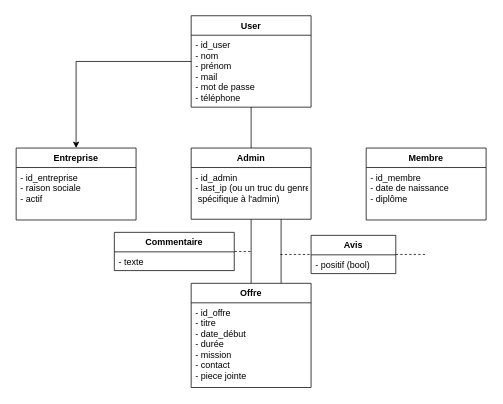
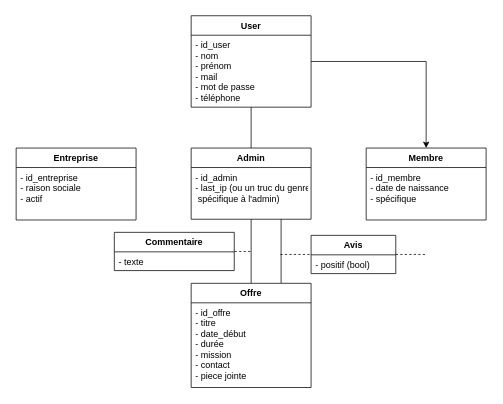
  <mxCell id="0" />
  <mxCell id="1" parent="0" />
- <mxCell id="2" value="" style="edgeStyle=orthogonalEdgeStyle;rounded=0;orthogonalLoop=1;jettySize=auto;html=1;" edge="1" parent="1" source="5" target="13"><mxGeometry relative="1" as="geometry" /></mxCell>
+ <mxCell id="3" value="" style="edgeStyle=orthogonalEdgeStyle;rounded=0;orthogonalLoop=1;jettySize=auto;html=1;" edge="1" parent="1" source="5" target="11"><mxGeometry relative="1" as="geometry" /></mxCell>
  <mxCell id="4" value="" style="edgeStyle=orthogonalEdgeStyle;rounded=0;orthogonalLoop=1;jettySize=auto;html=1;endArrow=none;" edge="1" parent="1" source="5" target="9"><mxGeometry relative="1" as="geometry" /></mxCell>
  <mxCell id="5" value="User" style="swimlane;fontStyle=1;align=center;verticalAlign=top;childLayout=stackLayout;horizontal=1;startSize=26;horizontalStack=0;resizeParent=1;resizeParentMax=0;resizeLast=0;collapsible=1;marginBottom=0;" parent="1" vertex="1"><mxGeometry x="254" y="20.5" width="160" height="122" as="geometry"><mxRectangle x="407" y="131.5" width="53" height="26" as="alternateBounds" /></mxGeometry></mxCell>
  <mxCell id="6" value="- id_user&#10;- nom&#10;- prénom&#10;- mail&#10;- mot de passe&#10;- téléphone" style="text;strokeColor=none;fillColor=none;align=left;verticalAlign=top;spacingLeft=4;spacingRight=4;overflow=hidden;rotatable=0;points=[[0,0.5],[1,0.5]];portConstraint=eastwest;" parent="5" vertex="1"><mxGeometry y="26" width="160" height="96" as="geometry" /></mxCell>
  <mxCell id="7" style="edgeStyle=orthogonalEdgeStyle;rounded=0;orthogonalLoop=1;jettySize=auto;html=1;entryX=0.5;entryY=0;entryDx=0;entryDy=0;endArrow=none;endFill=0;exitX=0.5;exitY=1;exitDx=0;exitDy=0;" edge="1" parent="1" source="9" target="15"><mxGeometry relative="1" as="geometry"><mxPoint x="334" y="275" as="sourcePoint" /></mxGeometry></mxCell>
  <mxCell id="8" style="edgeStyle=orthogonalEdgeStyle;rounded=0;orthogonalLoop=1;jettySize=auto;html=1;entryX=0.75;entryY=0;entryDx=0;entryDy=0;endArrow=none;endFill=0;exitX=0.75;exitY=1;exitDx=0;exitDy=0;" edge="1" parent="1" source="9" target="15"><mxGeometry relative="1" as="geometry"><mxPoint x="374" y="302" as="sourcePoint" /></mxGeometry></mxCell>
  <mxCell id="9" value="Admin" style="swimlane;fontStyle=1;align=center;verticalAlign=top;childLayout=stackLayout;horizontal=1;startSize=26;horizontalStack=0;resizeParent=1;resizeParentMax=0;resizeLast=0;collapsible=1;marginBottom=0;" vertex="1" parent="1"><mxGeometry x="254" y="197" width="160" height="95" as="geometry"><mxRectangle x="407" y="308" width="53" height="26" as="alternateBounds" /></mxGeometry></mxCell>
  <mxCell id="10" value="- id_admin&#10;- last_ip (ou un truc du genre&#10; spécifique à l'admin)&#10;" style="text;strokeColor=none;fillColor=none;align=left;verticalAlign=top;spacingLeft=4;spacingRight=4;overflow=hidden;rotatable=0;points=[[0,0.5],[1,0.5]];portConstraint=eastwest;" vertex="1" parent="9"><mxGeometry y="26" width="160" height="69" as="geometry" /></mxCell>
  <mxCell id="11" value="Membre" style="swimlane;fontStyle=1;align=center;verticalAlign=top;childLayout=stackLayout;horizontal=1;startSize=26;horizontalStack=0;resizeParent=1;resizeParentMax=0;resizeLast=0;collapsible=1;marginBottom=0;" vertex="1" parent="1"><mxGeometry x="487.5" y="197" width="160" height="96" as="geometry"><mxRectangle x="640.5" y="308" width="53" height="26" as="alternateBounds" /></mxGeometry></mxCell>
- <mxCell id="12" value="- id_membre&#10;- date de naissance&#10;- diplôme" style="text;strokeColor=none;fillColor=none;align=left;verticalAlign=top;spacingLeft=4;spacingRight=4;overflow=hidden;rotatable=0;points=[[0,0.5],[1,0.5]];portConstraint=eastwest;" vertex="1" parent="11"><mxGeometry y="26" width="160" height="70" as="geometry" /></mxCell>
+ <mxCell id="12" value="- id_membre&#10;- date de naissance&#10;- spécifique" style="text;strokeColor=none;fillColor=none;align=left;verticalAlign=top;spacingLeft=4;spacingRight=4;overflow=hidden;rotatable=0;points=[[0,0.5],[1,0.5]];portConstraint=eastwest;" vertex="1" parent="11"><mxGeometry y="26" width="160" height="70" as="geometry" /></mxCell>
  <mxCell id="13" value="Entreprise" style="swimlane;fontStyle=1;align=center;verticalAlign=top;childLayout=stackLayout;horizontal=1;startSize=26;horizontalStack=0;resizeParent=1;resizeParentMax=0;resizeLast=0;collapsible=1;marginBottom=0;" vertex="1" parent="1"><mxGeometry x="20.5" y="197" width="160" height="96" as="geometry"><mxRectangle x="173.5" y="308" width="53" height="26" as="alternateBounds" /></mxGeometry></mxCell>
  <mxCell id="14" value="- id_entreprise&#10;- raison sociale&#10;- actif" style="text;strokeColor=none;fillColor=none;align=left;verticalAlign=top;spacingLeft=4;spacingRight=4;overflow=hidden;rotatable=0;points=[[0,0.5],[1,0.5]];portConstraint=eastwest;fontStyle=0" vertex="1" parent="13"><mxGeometry y="26" width="160" height="70" as="geometry" /></mxCell>
  <mxCell id="15" value="Offre" style="swimlane;fontStyle=1;align=center;verticalAlign=top;childLayout=stackLayout;horizontal=1;startSize=26;horizontalStack=0;resizeParent=1;resizeParentMax=0;resizeLast=0;collapsible=1;marginBottom=0;" vertex="1" parent="1"><mxGeometry x="254" y="377.5" width="160" height="139" as="geometry"><mxRectangle x="407" y="488.5" width="53" height="26" as="alternateBounds" /></mxGeometry></mxCell>
  <mxCell id="16" value="- id_offre&#10;- titre&#10;- date_début&#10;- durée&#10;- mission&#10;- contact&#10;- piece jointe" style="text;strokeColor=none;fillColor=none;align=left;verticalAlign=top;spacingLeft=4;spacingRight=4;overflow=hidden;rotatable=0;points=[[0,0.5],[1,0.5]];portConstraint=eastwest;" vertex="1" parent="15"><mxGeometry y="26" width="160" height="113" as="geometry" /></mxCell>
  <mxCell id="17" value="Commentaire" style="swimlane;fontStyle=1;align=center;verticalAlign=top;childLayout=stackLayout;horizontal=1;startSize=26;horizontalStack=0;resizeParent=1;resizeParentMax=0;resizeLast=0;collapsible=1;marginBottom=0;" vertex="1" parent="1"><mxGeometry x="151.5" y="309.5" width="160" height="51" as="geometry"><mxRectangle x="407" y="488.5" width="53" height="26" as="alternateBounds" /></mxGeometry></mxCell>
  <mxCell id="18" value="- texte" style="text;strokeColor=none;fillColor=none;align=left;verticalAlign=top;spacingLeft=4;spacingRight=4;overflow=hidden;rotatable=0;points=[[0,0.5],[1,0.5]];portConstraint=eastwest;" vertex="1" parent="17"><mxGeometry y="26" width="160" height="25" as="geometry" /></mxCell>
  <mxCell id="19" value="" style="line;strokeWidth=1;fillColor=none;align=left;verticalAlign=middle;spacingTop=-1;spacingLeft=3;spacingRight=3;rotatable=0;labelPosition=right;points=[];portConstraint=eastwest;dashed=1;" vertex="1" parent="1"><mxGeometry x="312" y="331" width="21" height="8" as="geometry" /></mxCell>
  <mxCell id="20" value="Avis" style="swimlane;fontStyle=1;align=center;verticalAlign=top;childLayout=stackLayout;horizontal=1;startSize=26;horizontalStack=0;resizeParent=1;resizeParentMax=0;resizeLast=0;collapsible=1;marginBottom=0;" vertex="1" parent="1"><mxGeometry x="414" y="313.5" width="113" height="51" as="geometry"><mxRectangle x="407" y="488.5" width="53" height="26" as="alternateBounds" /></mxGeometry></mxCell>
  <mxCell id="21" value="- positif (bool)" style="text;strokeColor=none;fillColor=none;align=left;verticalAlign=top;spacingLeft=4;spacingRight=4;overflow=hidden;rotatable=0;points=[[0,0.5],[1,0.5]];portConstraint=eastwest;" vertex="1" parent="20"><mxGeometry y="26" width="113" height="25" as="geometry" /></mxCell>
  <mxCell id="22" value="" style="line;strokeWidth=1;fillColor=none;align=left;verticalAlign=middle;spacingTop=-1;spacingLeft=3;spacingRight=3;rotatable=0;labelPosition=right;points=[];portConstraint=eastwest;dashed=1;" vertex="1" parent="1"><mxGeometry x="373" y="335" width="41" height="8" as="geometry" /></mxCell>
  <mxCell id="23" value="" style="line;strokeWidth=1;fillColor=none;align=left;verticalAlign=middle;spacingTop=-1;spacingLeft=3;spacingRight=3;rotatable=0;labelPosition=right;points=[];portConstraint=eastwest;dashed=1;" vertex="1" parent="1"><mxGeometry x="527" y="335" width="40" height="8" as="geometry" /></mxCell>
